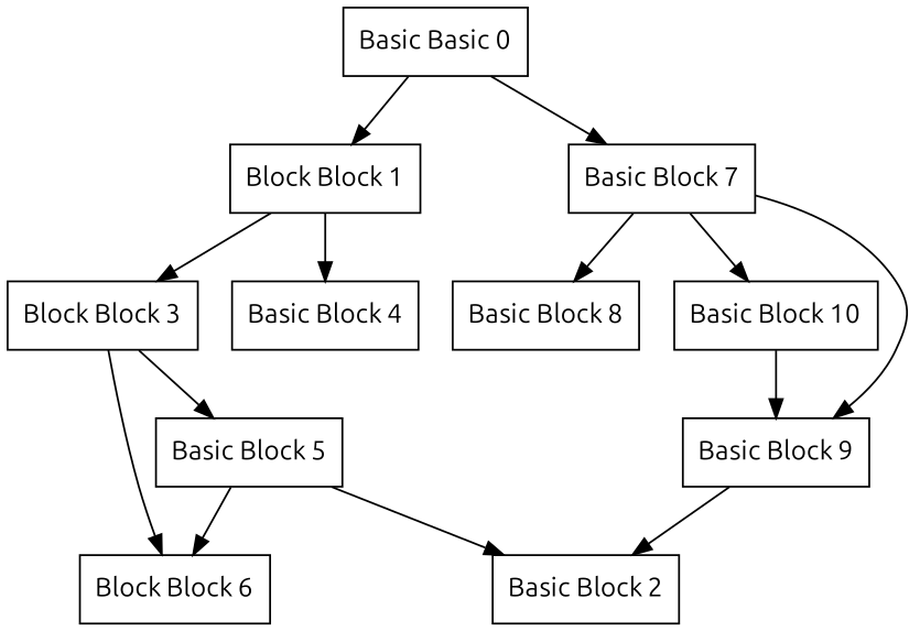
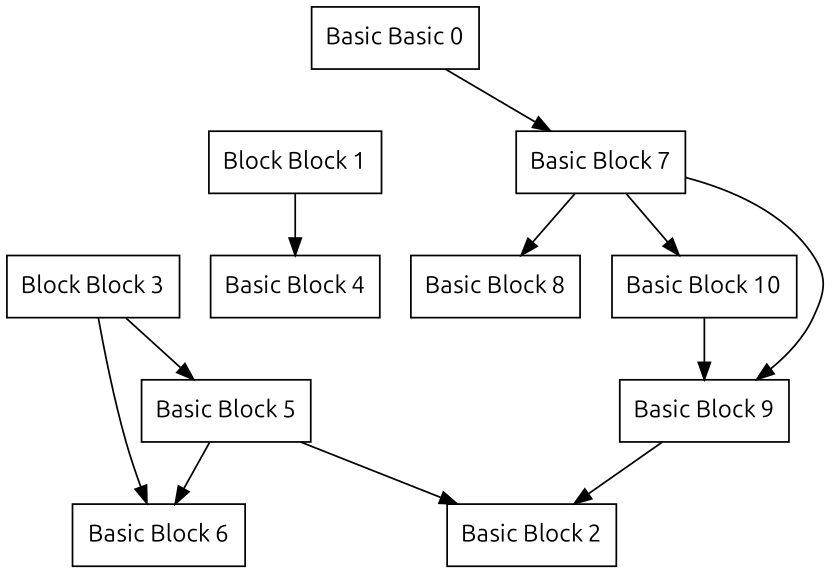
  digraph {
    fontname=Ubuntu
    node [fontname=Ubuntu shape=box]
    edge [fontname=Ubuntu]
    n1 [label="Basic Basic 0"]
    n2 [label="Block Block 1"]
    "Basic Block 7"
    n4 [label="Block Block 3"]
    "Basic Block 4"
    "Basic Block 8"
    "Basic Block 10"
    "Basic Block 9"
    "Basic Block 5"
-   "Basic Block 6" [label="Block Block 6"]
+   "Basic Block 6"
    "Basic Block 2"
-   n1 -> n2
    n1 -> "Basic Block 7"
-   n2 -> n4
    n2 -> "Basic Block 4"
    "Basic Block 7" -> "Basic Block 8"
    "Basic Block 7" -> "Basic Block 10"
    "Basic Block 7" -> "Basic Block 9"
    n4 -> "Basic Block 5"
    n4 -> "Basic Block 6"
    "Basic Block 10" -> "Basic Block 9"
    "Basic Block 9" -> "Basic Block 2"
    "Basic Block 5" -> "Basic Block 6"
    "Basic Block 5" -> "Basic Block 2"
  }
